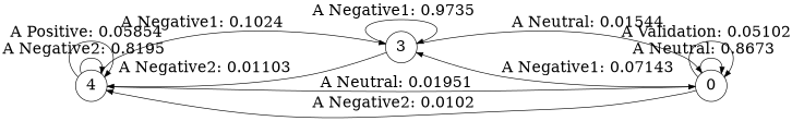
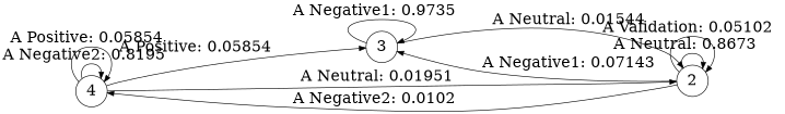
  digraph {
    rankdir=LR
    node [fontsize=24 shape=circle]
    edge [fontsize=24]
    n1 [label=4]
    n2 [label=3]
-   2 [label=0]
+   2
    n1 -> n1 [label="A Negative2: 0.8195   "]
    n1 -> n1 [label="A Positive: 0.05854  "]
-   n1 -> n2 [label="A Negative1: 0.1024   "]
+   n1 -> n2 [label="A Positive: 0.05854  "]
    n1 -> 2 [label="A Neutral: 0.01951  "]
-   n2 -> n1 [label="A Negative2: 0.01103  "]
    n2 -> n2 [label="A Negative1: 0.9735   "]
    n2 -> 2 [label="A Neutral: 0.01544  "]
    2 -> n1 [label="A Negative2: 0.0102   "]
    2 -> n2 [label="A Negative1: 0.07143  "]
    2 -> 2 [label="A Neutral: 0.8673   "]
    2 -> 2 [label="A Validation: 0.05102  "]
  }
